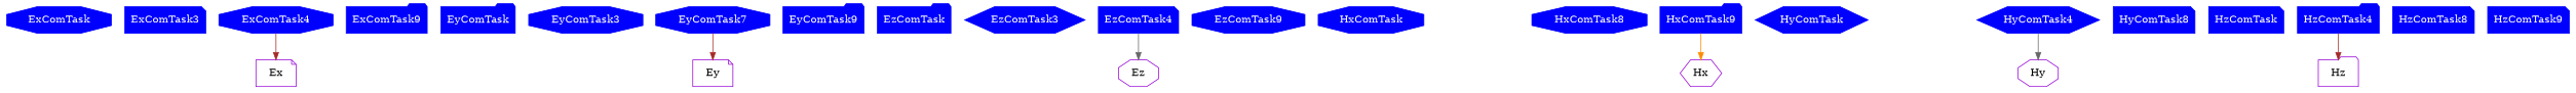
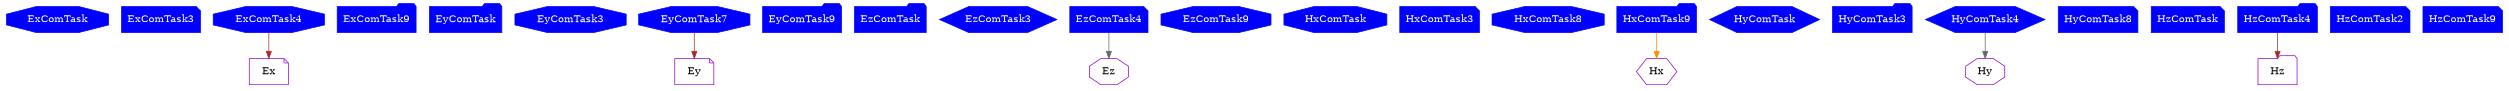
  digraph {
    node [color=blue fontcolor=white shape=octagon style=filled]
    edge [color=brown]
    n1 [label=ExComTask]
    n2 [label=ExComTask3 shape=note]
    n3 [label=ExComTask4]
    n4 [color=darkviolet label=Ex shape=note fontcolor="" style=""]
    n5 [label=ExComTask9 shape=folder]
    n6 [label=EyComTask shape=folder]
    n7 [label=EyComTask3]
    n8 [label=EyComTask7]
    n9 [color=darkviolet label=Ey shape=note fontcolor="" style=""]
    n10 [label=EyComTask9 shape=folder]
    n11 [label=EzComTask shape=folder]
    n12 [label=EzComTask3 shape=hexagon]
    n13 [label=EzComTask4 shape=note]
    n14 [color=darkviolet label=Ez fontcolor="" style=""]
    n15 [label=EzComTask9]
    n16 [label=HxComTask]
+   n17 [label=HxComTask3 shape=note]
    n18 [label=HxComTask8]
    n19 [label=HxComTask9 shape=folder]
    n20 [color=darkviolet label=Hx shape=hexagon fontcolor="" style=""]
    n21 [label=HyComTask shape=hexagon]
+   n22 [label=HyComTask3 shape=folder]
    n23 [label=HyComTask4 shape=hexagon]
    n24 [color=darkviolet label=Hy fontcolor="" style=""]
    n25 [label=HyComTask8 shape=note]
    n26 [label=HzComTask shape=note]
    n27 [label=HzComTask4 shape=folder]
    n28 [color=darkviolet label=Hz shape=folder fontcolor="" style=""]
-   n29 [label=HzComTask8 shape=note]
+   n29 [label=HzComTask2 shape=note]
    n30 [label=HzComTask9 shape=note]
    n3 -> n4
    n8 -> n9
    n13 -> n14 [color=gray40]
    n19 -> n20 [color=darkorange]
    n23 -> n24 [color=gray40]
    n27 -> n28
  }
